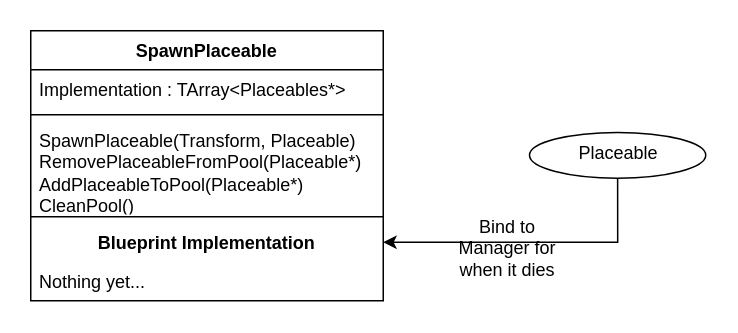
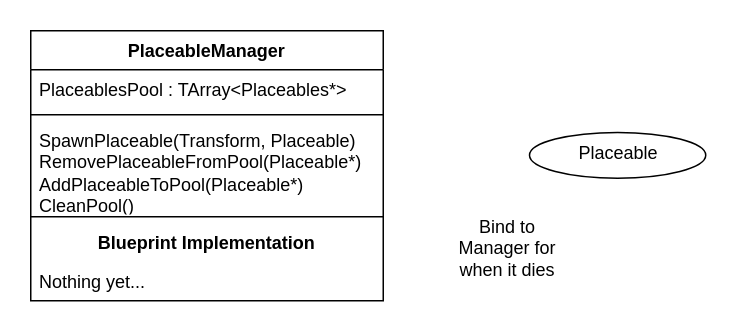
  <mxCell id="0" />
  <mxCell id="1" parent="0" />
- <mxCell id="2" value="SpawnPlaceable" style="swimlane;fontStyle=1;align=center;verticalAlign=top;childLayout=stackLayout;horizontal=1;startSize=26;horizontalStack=0;resizeParent=1;resizeParentMax=0;resizeLast=0;collapsible=1;marginBottom=0;whiteSpace=wrap;html=1;" vertex="1" parent="1"><mxGeometry x="20" y="20" width="235" height="180" as="geometry" /></mxCell>
- <mxCell id="3" value="Implementation : TArray&amp;lt;Placeables*&amp;gt;" style="text;strokeColor=none;fillColor=none;align=left;verticalAlign=top;spacingLeft=4;spacingRight=4;overflow=hidden;rotatable=0;points=[[0,0.5],[1,0.5]];portConstraint=eastwest;whiteSpace=wrap;html=1;" vertex="1" parent="2"><mxGeometry y="26" width="235" height="26" as="geometry" /></mxCell>
+ <mxCell id="2" value="PlaceableManager" style="swimlane;fontStyle=1;align=center;verticalAlign=top;childLayout=stackLayout;horizontal=1;startSize=26;horizontalStack=0;resizeParent=1;resizeParentMax=0;resizeLast=0;collapsible=1;marginBottom=0;whiteSpace=wrap;html=1;" vertex="1" parent="1"><mxGeometry x="20" y="20" width="235" height="180" as="geometry" /></mxCell>
+ <mxCell id="3" value="PlaceablesPool : TArray&amp;lt;Placeables*&amp;gt;" style="text;strokeColor=none;fillColor=none;align=left;verticalAlign=top;spacingLeft=4;spacingRight=4;overflow=hidden;rotatable=0;points=[[0,0.5],[1,0.5]];portConstraint=eastwest;whiteSpace=wrap;html=1;" vertex="1" parent="2"><mxGeometry y="26" width="235" height="26" as="geometry" /></mxCell>
  <mxCell id="4" value="" style="line;strokeWidth=1;fillColor=none;align=left;verticalAlign=middle;spacingTop=-1;spacingLeft=3;spacingRight=3;rotatable=0;labelPosition=right;points=[];portConstraint=eastwest;strokeColor=inherit;" vertex="1" parent="2"><mxGeometry y="52" width="235" height="8" as="geometry" /></mxCell>
  <mxCell id="5" value="SpawnPlaceable(Transform, Placeable)&lt;br&gt;RemovePlaceableFromPool(Placeable*)&lt;br&gt;AddPlaceableToPool(Placeable*)&lt;br&gt;CleanPool()" style="text;strokeColor=none;fillColor=none;align=left;verticalAlign=top;spacingLeft=4;spacingRight=4;overflow=hidden;rotatable=0;points=[[0,0.5],[1,0.5]];portConstraint=eastwest;whiteSpace=wrap;html=1;" vertex="1" parent="2"><mxGeometry y="60" width="235" height="60" as="geometry" /></mxCell>
  <mxCell id="6" value="" style="line;strokeWidth=1;fillColor=none;align=left;verticalAlign=middle;spacingTop=-1;spacingLeft=3;spacingRight=3;rotatable=0;labelPosition=right;points=[];portConstraint=eastwest;strokeColor=inherit;" vertex="1" parent="2"><mxGeometry y="120" width="235" height="8" as="geometry" /></mxCell>
  <mxCell id="7" value="&lt;b&gt;Blueprint Implementation&lt;/b&gt;" style="text;strokeColor=none;fillColor=none;align=center;verticalAlign=top;spacingLeft=4;spacingRight=4;overflow=hidden;rotatable=0;points=[[0,0.5],[1,0.5]];portConstraint=eastwest;whiteSpace=wrap;html=1;" vertex="1" parent="2"><mxGeometry y="128" width="235" height="26" as="geometry" /></mxCell>
  <mxCell id="8" value="Nothing yet..." style="text;strokeColor=none;fillColor=none;align=left;verticalAlign=top;spacingLeft=4;spacingRight=4;overflow=hidden;rotatable=0;points=[[0,0.5],[1,0.5]];portConstraint=eastwest;whiteSpace=wrap;html=1;" vertex="1" parent="2"><mxGeometry y="154" width="235" height="26" as="geometry" /></mxCell>
- <mxCell id="9" value="" style="edgeStyle=orthogonalEdgeStyle;rounded=0;orthogonalLoop=1;jettySize=auto;html=1;" edge="1" parent="1" source="10" target="7"><mxGeometry relative="1" as="geometry" /></mxCell>
  <mxCell id="10" value="&lt;span style=&quot;font-weight: normal;&quot;&gt;Placeable&lt;/span&gt;" style="ellipse;whiteSpace=wrap;html=1;verticalAlign=top;fontStyle=1;startSize=26;" vertex="1" parent="1"><mxGeometry x="352.5" y="87.75" width="117.5" height="30.5" as="geometry" /></mxCell>
  <mxCell id="11" value="Bind to Manager for when it dies" style="text;html=1;strokeColor=none;fillColor=none;align=center;verticalAlign=middle;whiteSpace=wrap;rounded=0;" vertex="1" parent="1"><mxGeometry x="292.5" y="140" width="90" height="49" as="geometry" /></mxCell>
